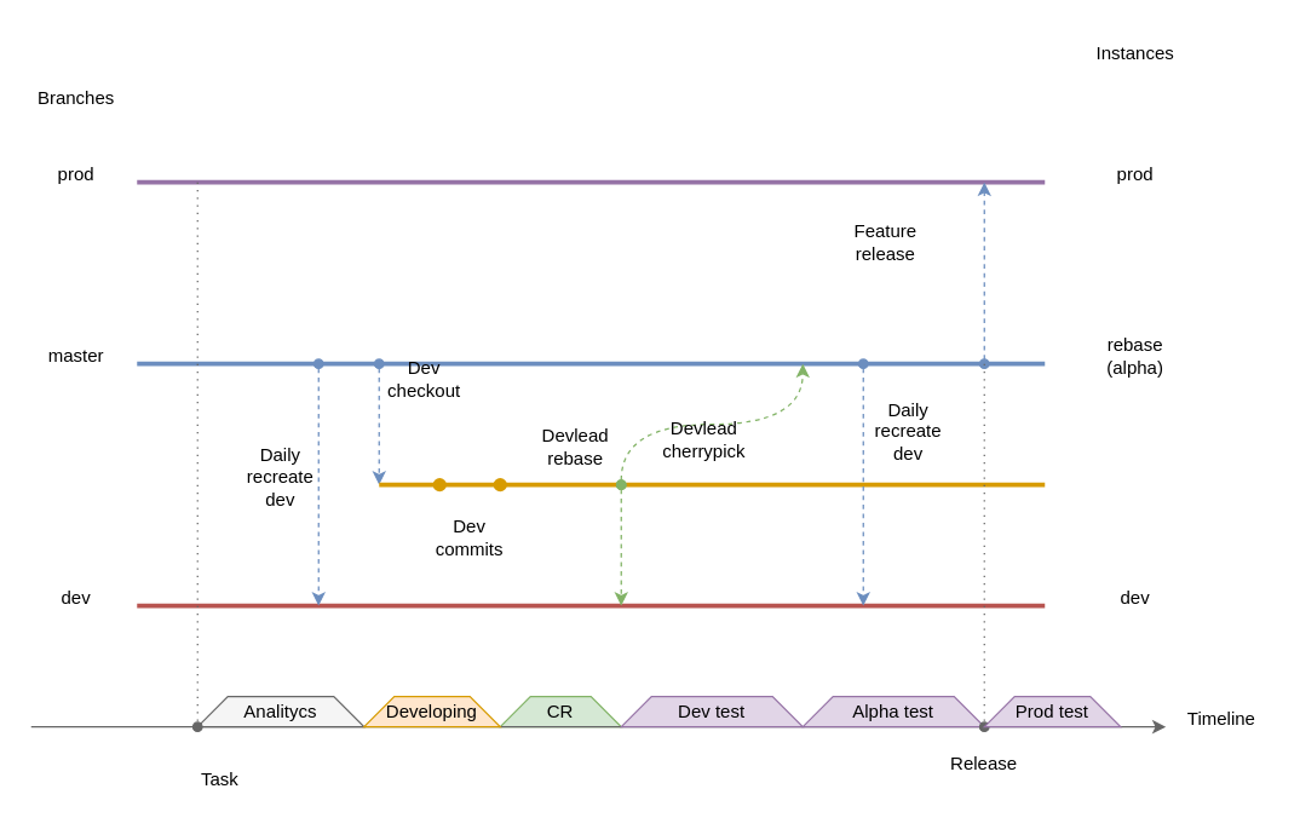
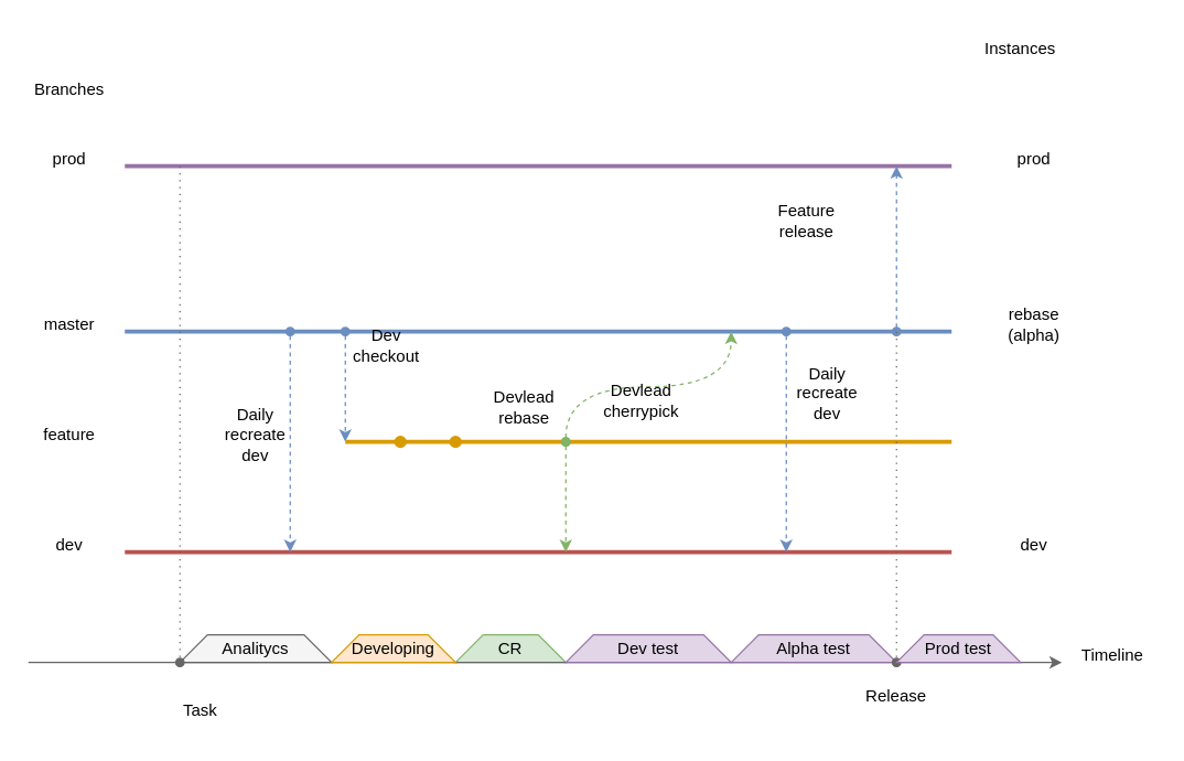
  <mxCell id="0" />
  <mxCell id="1" parent="0" />
  <mxCell id="2" value="" style="shape=trapezoid;perimeter=trapezoidPerimeter;whiteSpace=wrap;html=1;fixedSize=1;fillColor=#d5e8d4;strokeColor=#82b366;" vertex="1" parent="1"><mxGeometry x="330" y="460" width="80" height="20" as="geometry" /></mxCell>
  <mxCell id="3" value="" style="shape=trapezoid;perimeter=trapezoidPerimeter;whiteSpace=wrap;html=1;fixedSize=1;fillColor=#f5f5f5;strokeColor=#666666;fontColor=#333333;" vertex="1" parent="1"><mxGeometry x="130" y="460" width="110" height="20" as="geometry" /></mxCell>
  <mxCell id="4" value="" style="endArrow=none;html=1;rounded=0;fillColor=#e1d5e7;strokeColor=#9673a6;strokeWidth=3;" edge="1" parent="1"><mxGeometry width="50" height="50" relative="1" as="geometry"><mxPoint x="90" y="120" as="sourcePoint" /><mxPoint x="690" y="120" as="targetPoint" /></mxGeometry></mxCell>
  <mxCell id="5" value="" style="endArrow=none;html=1;rounded=0;fillColor=#dae8fc;strokeColor=#6c8ebf;strokeWidth=3;" edge="1" parent="1"><mxGeometry width="50" height="50" relative="1" as="geometry"><mxPoint x="90" y="240" as="sourcePoint" /><mxPoint x="690" y="240" as="targetPoint" /></mxGeometry></mxCell>
  <mxCell id="6" value="" style="endArrow=none;html=1;rounded=0;fillColor=#f8cecc;strokeColor=#b85450;strokeWidth=3;" edge="1" parent="1"><mxGeometry width="50" height="50" relative="1" as="geometry"><mxPoint x="90" y="400" as="sourcePoint" /><mxPoint x="690" y="400" as="targetPoint" /></mxGeometry></mxCell>
  <mxCell id="7" value="master" style="text;html=1;align=center;verticalAlign=middle;whiteSpace=wrap;rounded=0;" vertex="1" parent="1"><mxGeometry x="20" y="220" width="60" height="30" as="geometry" /></mxCell>
  <mxCell id="8" value="prod" style="text;html=1;align=center;verticalAlign=middle;whiteSpace=wrap;rounded=0;" vertex="1" parent="1"><mxGeometry x="20" y="100" width="60" height="30" as="geometry" /></mxCell>
  <mxCell id="9" value="dev" style="text;html=1;align=center;verticalAlign=middle;whiteSpace=wrap;rounded=0;" vertex="1" parent="1"><mxGeometry x="20" y="380" width="60" height="30" as="geometry" /></mxCell>
  <mxCell id="10" value="" style="endArrow=classic;html=1;rounded=0;startArrow=oval;startFill=1;fillColor=#dae8fc;strokeColor=#6c8ebf;dashed=1;" edge="1" parent="1"><mxGeometry width="50" height="50" relative="1" as="geometry"><mxPoint x="210" y="240" as="sourcePoint" /><mxPoint x="210" y="400" as="targetPoint" /></mxGeometry></mxCell>
  <mxCell id="11" value="" style="endArrow=none;html=1;rounded=0;endFill=0;fillColor=#ffe6cc;strokeColor=#d79b00;jumpSize=2;strokeWidth=3;" edge="1" parent="1"><mxGeometry width="50" height="50" relative="1" as="geometry"><mxPoint x="330" y="320" as="sourcePoint" /><mxPoint x="690" y="320" as="targetPoint" /></mxGeometry></mxCell>
  <mxCell id="12" value="" style="endArrow=classic;html=1;rounded=0;startArrow=oval;startFill=1;fillColor=#dae8fc;strokeColor=#6c8ebf;dashed=1;" edge="1" parent="1"><mxGeometry width="50" height="50" relative="1" as="geometry"><mxPoint x="570" y="240" as="sourcePoint" /><mxPoint x="570" y="400" as="targetPoint" /></mxGeometry></mxCell>
  <mxCell id="13" value="" style="endArrow=classic;html=1;rounded=0;fillColor=#f5f5f5;strokeColor=#666666;endFill=1;" edge="1" parent="1"><mxGeometry width="50" height="50" relative="1" as="geometry"><mxPoint x="20" y="480" as="sourcePoint" /><mxPoint x="770" y="480" as="targetPoint" /></mxGeometry></mxCell>
  <mxCell id="14" value="dev" style="text;html=1;align=center;verticalAlign=middle;whiteSpace=wrap;rounded=0;" vertex="1" parent="1"><mxGeometry x="720" y="380" width="60" height="30" as="geometry" /></mxCell>
  <mxCell id="15" value="rebase (alpha)" style="text;html=1;align=center;verticalAlign=middle;whiteSpace=wrap;rounded=0;" vertex="1" parent="1"><mxGeometry x="720" y="220" width="60" height="30" as="geometry" /></mxCell>
  <mxCell id="16" value="prod" style="text;html=1;align=center;verticalAlign=middle;whiteSpace=wrap;rounded=0;" vertex="1" parent="1"><mxGeometry x="720" y="100" width="60" height="30" as="geometry" /></mxCell>
  <mxCell id="17" value="" style="endArrow=classic;html=1;rounded=0;startArrow=oval;startFill=1;fillColor=#dae8fc;strokeColor=#6c8ebf;dashed=1;" edge="1" parent="1"><mxGeometry width="50" height="50" relative="1" as="geometry"><mxPoint x="250" y="240" as="sourcePoint" /><mxPoint x="250" y="320" as="targetPoint" /></mxGeometry></mxCell>
  <mxCell id="18" value="" style="endArrow=oval;html=1;rounded=0;endFill=1;fillColor=#ffe6cc;strokeColor=#d79b00;strokeWidth=3;" edge="1" parent="1"><mxGeometry width="50" height="50" relative="1" as="geometry"><mxPoint x="250" y="320" as="sourcePoint" /><mxPoint x="290" y="320" as="targetPoint" /></mxGeometry></mxCell>
  <mxCell id="19" value="" style="endArrow=oval;html=1;rounded=0;endFill=1;fillColor=#ffe6cc;strokeColor=#d79b00;strokeWidth=3;" edge="1" parent="1"><mxGeometry width="50" height="50" relative="1" as="geometry"><mxPoint x="290" y="320" as="sourcePoint" /><mxPoint x="330" y="320" as="targetPoint" /></mxGeometry></mxCell>
  <mxCell id="20" value="" style="endArrow=classic;html=1;rounded=0;startArrow=oval;startFill=1;fillColor=#d5e8d4;strokeColor=#82b366;edgeStyle=orthogonalEdgeStyle;dashed=1;curved=1;" edge="1" parent="1"><mxGeometry width="50" height="50" relative="1" as="geometry"><mxPoint x="410" y="320" as="sourcePoint" /><mxPoint x="410" y="400" as="targetPoint" /><Array as="points"><mxPoint x="410" y="380" /><mxPoint x="410" y="380" /></Array></mxGeometry></mxCell>
  <mxCell id="21" value="Dev checkout" style="text;html=1;align=center;verticalAlign=middle;whiteSpace=wrap;rounded=0;" vertex="1" parent="1"><mxGeometry x="250" y="235" width="60" height="30" as="geometry" /></mxCell>
- <mxCell id="22" value="Dev commits" style="text;html=1;align=center;verticalAlign=middle;whiteSpace=wrap;rounded=0;" vertex="1" parent="1"><mxGeometry x="280" y="340" width="60" height="30" as="geometry" /></mxCell>
  <mxCell id="23" value="Devlead rebase" style="text;html=1;align=center;verticalAlign=middle;whiteSpace=wrap;rounded=0;" vertex="1" parent="1"><mxGeometry x="350" y="280" width="60" height="30" as="geometry" /></mxCell>
  <mxCell id="24" value="" style="endArrow=classic;html=1;rounded=0;startArrow=oval;startFill=1;fillColor=#d5e8d4;strokeColor=#82b366;edgeStyle=orthogonalEdgeStyle;dashed=1;curved=1;" edge="1" parent="1"><mxGeometry width="50" height="50" relative="1" as="geometry"><mxPoint x="410" y="320" as="sourcePoint" /><mxPoint x="530" y="240" as="targetPoint" /><Array as="points"><mxPoint x="410" y="280" /><mxPoint x="530" y="280" /><mxPoint x="530" y="240" /></Array></mxGeometry></mxCell>
  <mxCell id="25" value="Devlead cherrypick" style="text;html=1;align=center;verticalAlign=middle;whiteSpace=wrap;rounded=0;" vertex="1" parent="1"><mxGeometry x="435" y="275" width="60" height="30" as="geometry" /></mxCell>
  <mxCell id="26" value="Branches" style="text;html=1;align=center;verticalAlign=middle;whiteSpace=wrap;rounded=0;" vertex="1" parent="1"><mxGeometry x="20" y="50" width="60" height="30" as="geometry" /></mxCell>
- <mxCell id="27" value="Instances" style="text;html=1;align=center;verticalAlign=middle;whiteSpace=wrap;rounded=0;" vertex="1" parent="1"><mxGeometry x="720" y="20" width="60" height="30" as="geometry" /></mxCell>
+ <mxCell id="27" value="Instances" style="text;html=1;align=center;verticalAlign=middle;whiteSpace=wrap;rounded=0;" vertex="1" parent="1"><mxGeometry x="710" y="20" width="60" height="30" as="geometry" /></mxCell>
  <mxCell id="28" value="" style="endArrow=classic;html=1;rounded=0;startArrow=oval;startFill=1;fillColor=#dae8fc;strokeColor=#6c8ebf;dashed=1;" edge="1" parent="1"><mxGeometry width="50" height="50" relative="1" as="geometry"><mxPoint x="650" y="240" as="sourcePoint" /><mxPoint x="650" y="120" as="targetPoint" /></mxGeometry></mxCell>
  <mxCell id="29" value="&lt;div&gt;Feature&lt;/div&gt;&lt;div&gt;release&lt;br&gt;&lt;/div&gt;" style="text;html=1;align=center;verticalAlign=middle;whiteSpace=wrap;rounded=0;" vertex="1" parent="1"><mxGeometry x="555" y="145" width="60" height="30" as="geometry" /></mxCell>
  <mxCell id="30" value="&lt;div&gt;Daily&lt;/div&gt;&lt;div&gt;recreate&lt;/div&gt;&lt;div&gt;dev&lt;br&gt;&lt;/div&gt;" style="text;html=1;align=center;verticalAlign=middle;whiteSpace=wrap;rounded=0;" vertex="1" parent="1"><mxGeometry x="570" y="270" width="60" height="30" as="geometry" /></mxCell>
  <mxCell id="31" value="&lt;div&gt;Daily&lt;/div&gt;&lt;div&gt;recreate&lt;/div&gt;&lt;div&gt;dev&lt;br&gt;&lt;/div&gt;" style="text;html=1;align=center;verticalAlign=middle;whiteSpace=wrap;rounded=0;" vertex="1" parent="1"><mxGeometry x="155" y="300" width="60" height="30" as="geometry" /></mxCell>
  <mxCell id="32" value="Timeline" style="text;html=1;align=center;verticalAlign=middle;whiteSpace=wrap;rounded=0;" vertex="1" parent="1"><mxGeometry x="777" y="460" width="60" height="30" as="geometry" /></mxCell>
  <mxCell id="33" value="Task" style="text;html=1;align=center;verticalAlign=middle;whiteSpace=wrap;rounded=0;" vertex="1" parent="1"><mxGeometry x="115" y="500" width="60" height="30" as="geometry" /></mxCell>
  <mxCell id="34" value="" style="shape=trapezoid;perimeter=trapezoidPerimeter;whiteSpace=wrap;html=1;fixedSize=1;fillColor=#ffe6cc;strokeColor=#d79b00;" vertex="1" parent="1"><mxGeometry x="240" y="460" width="90" height="20" as="geometry" /></mxCell>
  <mxCell id="35" value="" style="shape=trapezoid;perimeter=trapezoidPerimeter;whiteSpace=wrap;html=1;fixedSize=1;fillColor=#e1d5e7;strokeColor=#9673a6;" vertex="1" parent="1"><mxGeometry x="410" y="460" width="120" height="20" as="geometry" /></mxCell>
  <mxCell id="36" value="Developing" style="text;html=1;align=center;verticalAlign=middle;whiteSpace=wrap;rounded=0;" vertex="1" parent="1"><mxGeometry x="255" y="455" width="60" height="30" as="geometry" /></mxCell>
  <mxCell id="37" value="CR" style="text;html=1;align=center;verticalAlign=middle;whiteSpace=wrap;rounded=0;" vertex="1" parent="1"><mxGeometry x="340" y="455" width="60" height="30" as="geometry" /></mxCell>
  <mxCell id="38" value="&lt;div&gt;Dev test&lt;br&gt;&lt;/div&gt;" style="text;html=1;align=center;verticalAlign=middle;whiteSpace=wrap;rounded=0;" vertex="1" parent="1"><mxGeometry x="440" y="455" width="60" height="30" as="geometry" /></mxCell>
+ <mxCell id="39" value="feature" style="text;html=1;align=center;verticalAlign=middle;whiteSpace=wrap;rounded=0;" vertex="1" parent="1"><mxGeometry x="20" y="300" width="60" height="30" as="geometry" /></mxCell>
  <mxCell id="40" value="" style="shape=trapezoid;perimeter=trapezoidPerimeter;whiteSpace=wrap;html=1;fixedSize=1;fillColor=#e1d5e7;strokeColor=#9673a6;" vertex="1" parent="1"><mxGeometry x="530" y="460" width="120" height="20" as="geometry" /></mxCell>
  <mxCell id="41" value="&lt;div&gt;Alpha test&lt;br&gt;&lt;/div&gt;" style="text;html=1;align=center;verticalAlign=middle;whiteSpace=wrap;rounded=0;" vertex="1" parent="1"><mxGeometry x="560" y="455" width="60" height="30" as="geometry" /></mxCell>
  <mxCell id="42" value="" style="endArrow=oval;html=1;rounded=0;startArrow=none;startFill=0;fillColor=#f5f5f5;strokeColor=#666666;dashed=1;dashPattern=1 4;endFill=1;startSize=6;endSize=6;targetPerimeterSpacing=0;strokeWidth=1;" edge="1" parent="1"><mxGeometry width="50" height="50" relative="1" as="geometry"><mxPoint x="650" y="240" as="sourcePoint" /><mxPoint x="650" y="480" as="targetPoint" /></mxGeometry></mxCell>
  <mxCell id="43" value="Release" style="text;html=1;align=center;verticalAlign=middle;whiteSpace=wrap;rounded=0;" vertex="1" parent="1"><mxGeometry x="620" y="490" width="60" height="30" as="geometry" /></mxCell>
  <mxCell id="44" value="" style="endArrow=oval;html=1;rounded=0;startArrow=none;startFill=0;fillColor=#f5f5f5;strokeColor=#666666;dashed=1;dashPattern=1 4;endFill=1;startSize=6;endSize=6;targetPerimeterSpacing=0;strokeWidth=1;" edge="1" parent="1"><mxGeometry width="50" height="50" relative="1" as="geometry"><mxPoint x="130" y="120" as="sourcePoint" /><mxPoint x="130" y="480" as="targetPoint" /></mxGeometry></mxCell>
  <mxCell id="45" value="Analitycs" style="text;html=1;align=center;verticalAlign=middle;whiteSpace=wrap;rounded=0;" vertex="1" parent="1"><mxGeometry x="155" y="455" width="60" height="30" as="geometry" /></mxCell>
  <mxCell id="46" value="" style="shape=trapezoid;perimeter=trapezoidPerimeter;whiteSpace=wrap;html=1;fixedSize=1;fillColor=#e1d5e7;strokeColor=#9673a6;" vertex="1" parent="1"><mxGeometry x="650" y="460" width="90" height="20" as="geometry" /></mxCell>
  <mxCell id="47" value="&lt;div&gt;Prod test&lt;br&gt;&lt;/div&gt;" style="text;html=1;align=center;verticalAlign=middle;whiteSpace=wrap;rounded=0;" vertex="1" parent="1"><mxGeometry x="665" y="455" width="60" height="30" as="geometry" /></mxCell>
